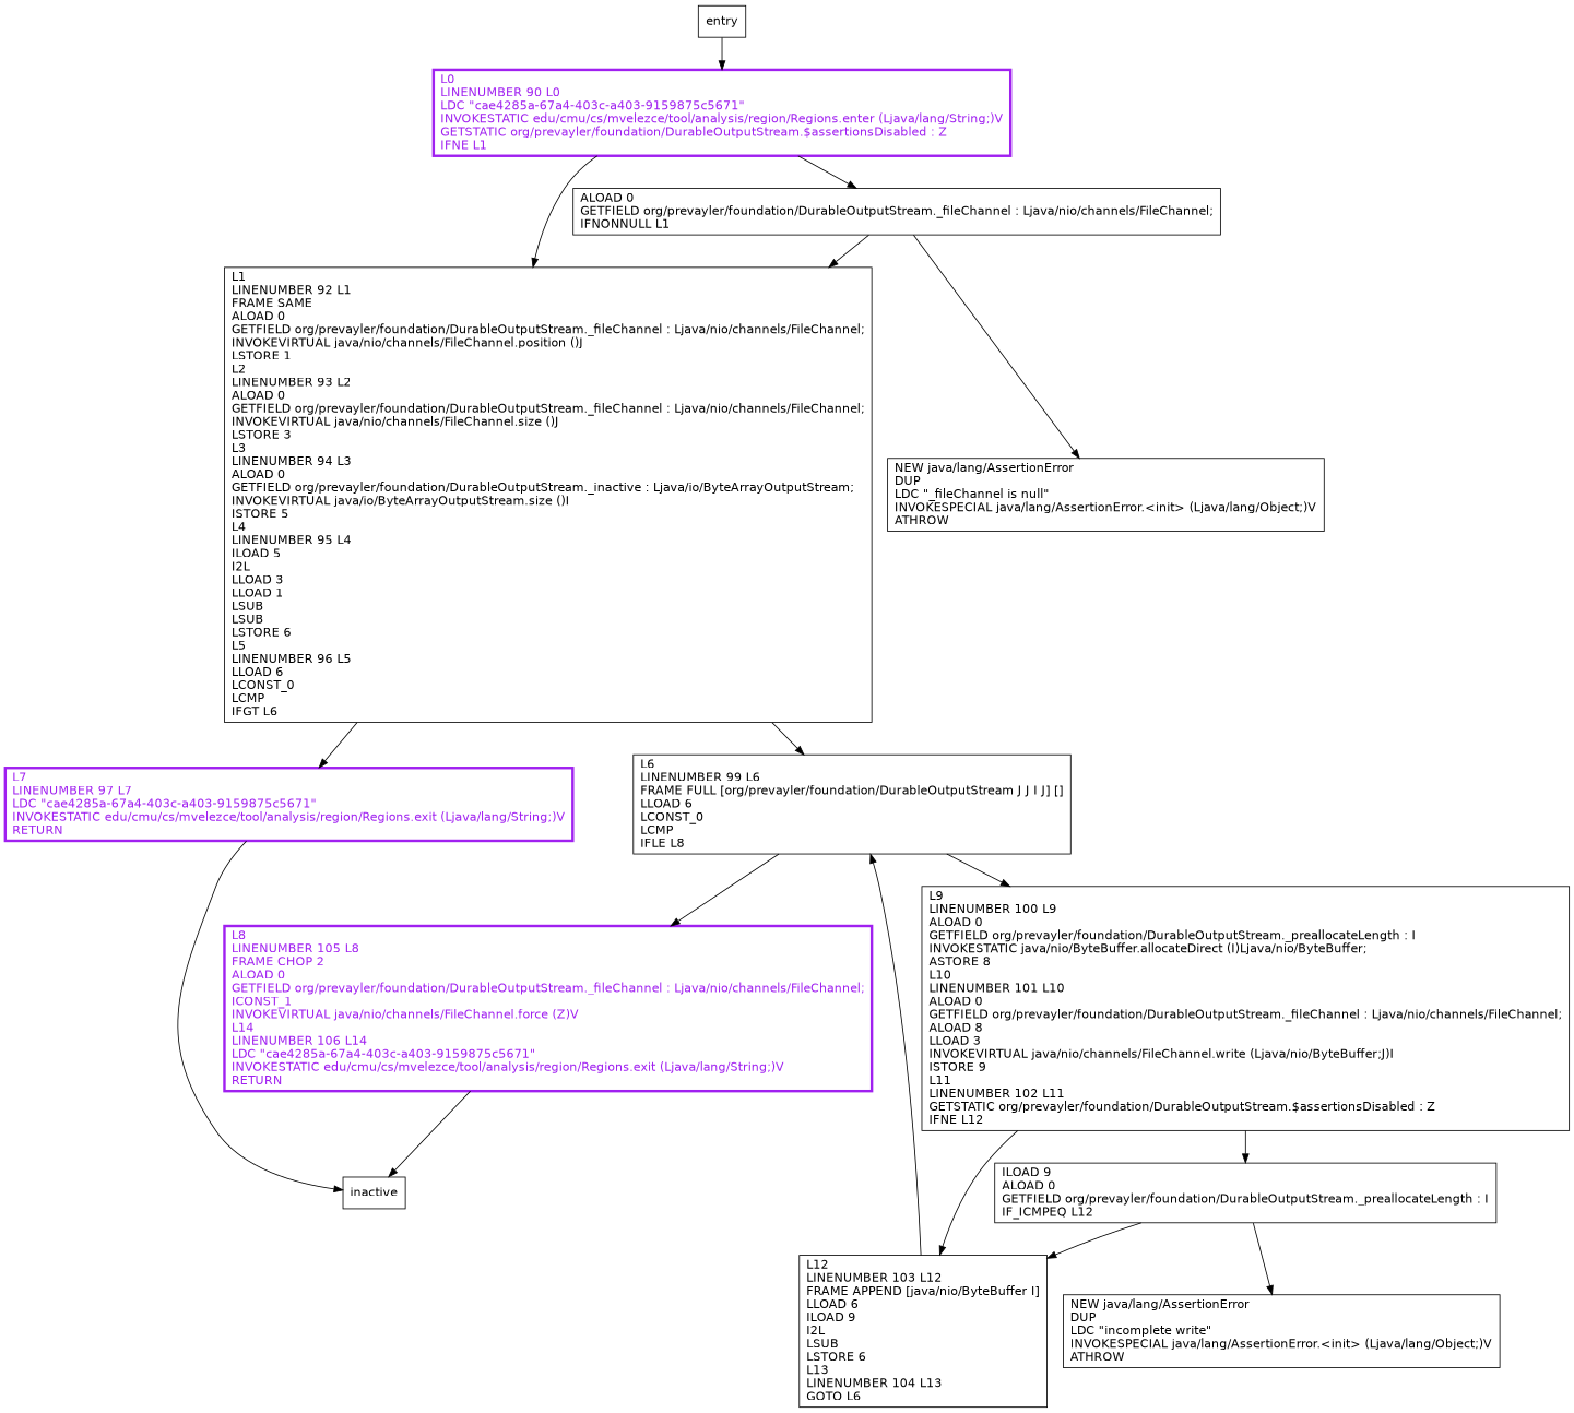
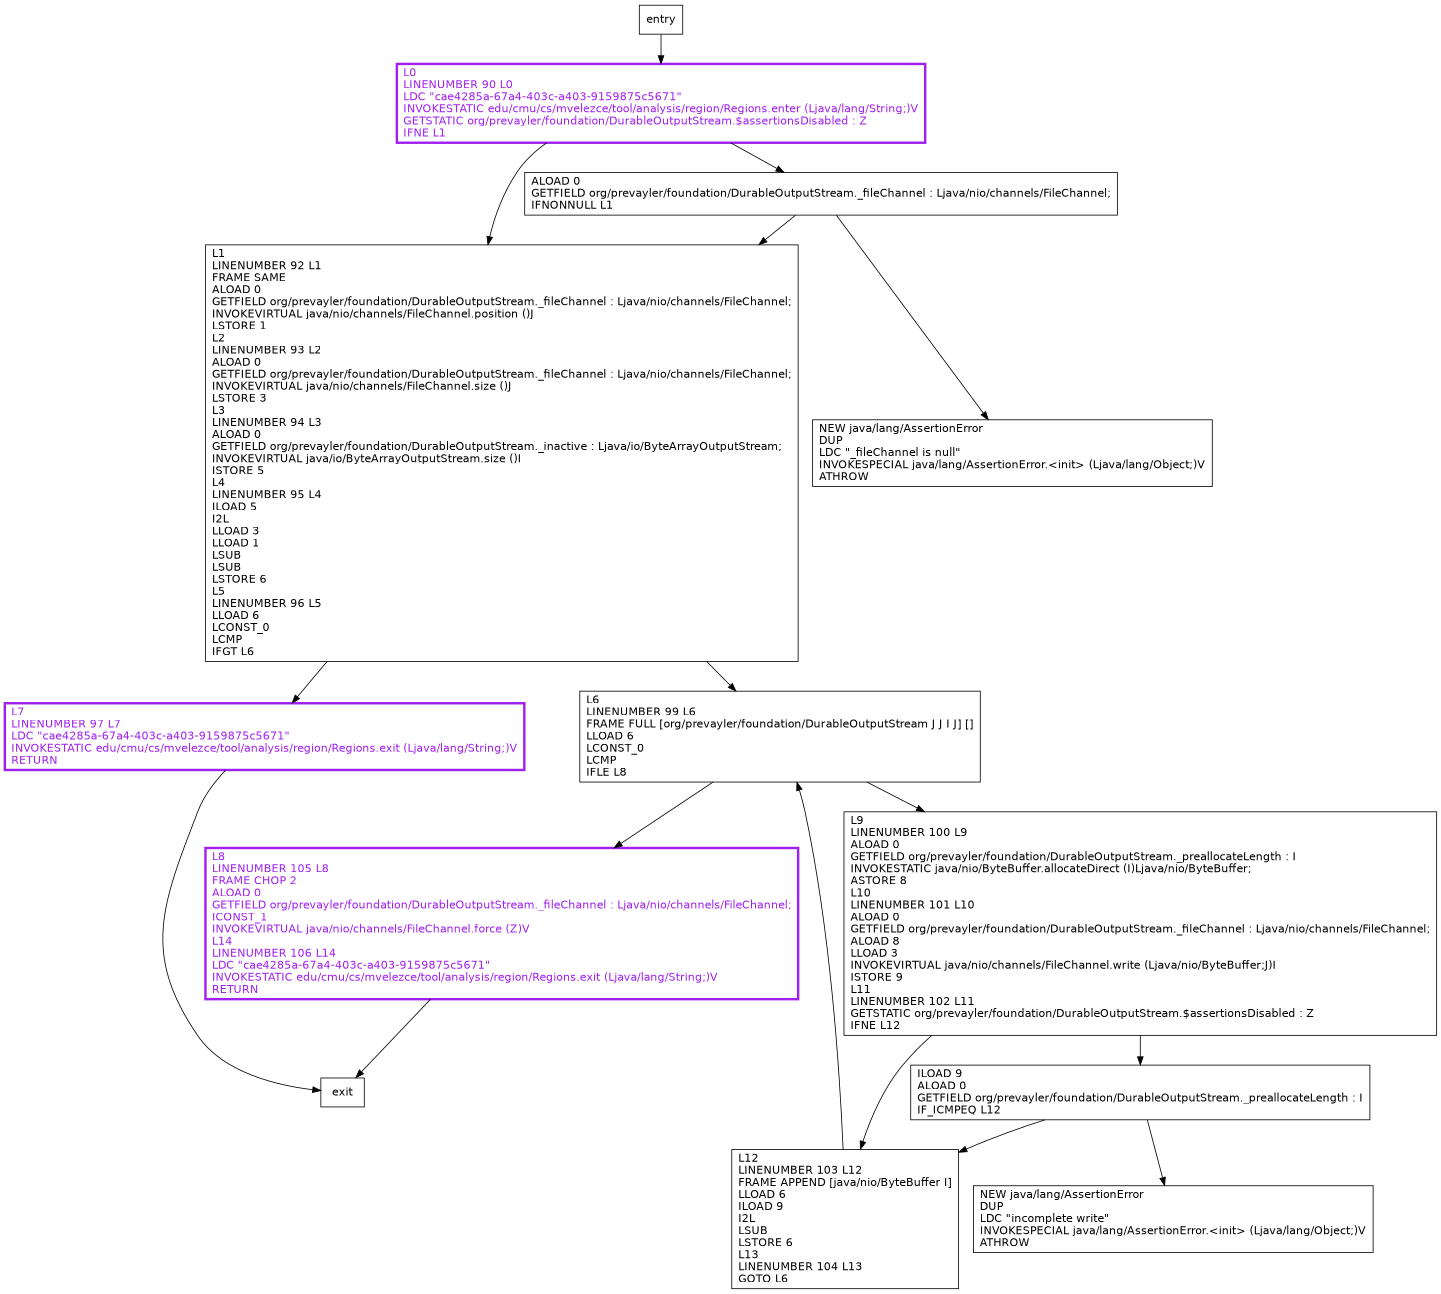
  digraph {
    fontname="DejaVu Sans"
    node [shape=record fontname="DejaVu Sans"]
    edge [fontname="DejaVu Sans"]
    n1 [label="ALOAD 0\lGETFIELD org/prevayler/foundation/DurableOutputStream._fileChannel : Ljava/nio/channels/FileChannel;\lIFNONNULL L1\l"]
    n2 [label="L1\lLINENUMBER 92 L1\lFRAME SAME\lALOAD 0\lGETFIELD org/prevayler/foundation/DurableOutputStream._fileChannel : Ljava/nio/channels/FileChannel;\lINVOKEVIRTUAL java/nio/channels/FileChannel.position ()J\lLSTORE 1\lL2\lLINENUMBER 93 L2\lALOAD 0\lGETFIELD org/prevayler/foundation/DurableOutputStream._fileChannel : Ljava/nio/channels/FileChannel;\lINVOKEVIRTUAL java/nio/channels/FileChannel.size ()J\lLSTORE 3\lL3\lLINENUMBER 94 L3\lALOAD 0\lGETFIELD org/prevayler/foundation/DurableOutputStream._inactive : Ljava/io/ByteArrayOutputStream;\lINVOKEVIRTUAL java/io/ByteArrayOutputStream.size ()I\lISTORE 5\lL4\lLINENUMBER 95 L4\lILOAD 5\lI2L\lLLOAD 3\lLLOAD 1\lLSUB\lLSUB\lLSTORE 6\lL5\lLINENUMBER 96 L5\lLLOAD 6\lLCONST_0\lLCMP\lIFGT L6\l"]
    n3 [label="NEW java/lang/AssertionError\lDUP\lLDC \"_fileChannel is null\"\lINVOKESPECIAL java/lang/AssertionError.\<init\> (Ljava/lang/Object;)V\lATHROW\l"]
    n4 [color=purple fontcolor=purple label="L7\lLINENUMBER 97 L7\lLDC \"cae4285a-67a4-403c-a403-9159875c5671\"\lINVOKESTATIC edu/cmu/cs/mvelezce/tool/analysis/region/Regions.exit (Ljava/lang/String;)V\lRETURN\l" penwidth=3]
-   exit [label=inactive]
+   exit
    n6 [label="L12\lLINENUMBER 103 L12\lFRAME APPEND [java/nio/ByteBuffer I]\lLLOAD 6\lILOAD 9\lI2L\lLSUB\lLSTORE 6\lL13\lLINENUMBER 104 L13\lGOTO L6\l"]
    n7 [label="L6\lLINENUMBER 99 L6\lFRAME FULL [org/prevayler/foundation/DurableOutputStream J J I J] []\lLLOAD 6\lLCONST_0\lLCMP\lIFLE L8\l"]
    n8 [label="L9\lLINENUMBER 100 L9\lALOAD 0\lGETFIELD org/prevayler/foundation/DurableOutputStream._preallocateLength : I\lINVOKESTATIC java/nio/ByteBuffer.allocateDirect (I)Ljava/nio/ByteBuffer;\lASTORE 8\lL10\lLINENUMBER 101 L10\lALOAD 0\lGETFIELD org/prevayler/foundation/DurableOutputStream._fileChannel : Ljava/nio/channels/FileChannel;\lALOAD 8\lLLOAD 3\lINVOKEVIRTUAL java/nio/channels/FileChannel.write (Ljava/nio/ByteBuffer;J)I\lISTORE 9\lL11\lLINENUMBER 102 L11\lGETSTATIC org/prevayler/foundation/DurableOutputStream.$assertionsDisabled : Z\lIFNE L12\l"]
    n9 [label="ILOAD 9\lALOAD 0\lGETFIELD org/prevayler/foundation/DurableOutputStream._preallocateLength : I\lIF_ICMPEQ L12\l"]
    n10 [color=purple fontcolor=purple label="L8\lLINENUMBER 105 L8\lFRAME CHOP 2\lALOAD 0\lGETFIELD org/prevayler/foundation/DurableOutputStream._fileChannel : Ljava/nio/channels/FileChannel;\lICONST_1\lINVOKEVIRTUAL java/nio/channels/FileChannel.force (Z)V\lL14\lLINENUMBER 106 L14\lLDC \"cae4285a-67a4-403c-a403-9159875c5671\"\lINVOKESTATIC edu/cmu/cs/mvelezce/tool/analysis/region/Regions.exit (Ljava/lang/String;)V\lRETURN\l" penwidth=3]
    n11 [label="NEW java/lang/AssertionError\lDUP\lLDC \"incomplete write\"\lINVOKESPECIAL java/lang/AssertionError.\<init\> (Ljava/lang/Object;)V\lATHROW\l"]
    n12 [color=purple fontcolor=purple label="L0\lLINENUMBER 90 L0\lLDC \"cae4285a-67a4-403c-a403-9159875c5671\"\lINVOKESTATIC edu/cmu/cs/mvelezce/tool/analysis/region/Regions.enter (Ljava/lang/String;)V\lGETSTATIC org/prevayler/foundation/DurableOutputStream.$assertionsDisabled : Z\lIFNE L1\l" penwidth=3]
    entry
    n1 -> n2
    n1 -> n3
    n2 -> n4
    n2 -> n7
    n4 -> exit
    n6 -> n7
    n7 -> n8
    n7 -> n10
    n8 -> n6
    n8 -> n9
    n9 -> n6
    n9 -> n11
    n10 -> exit
    n12 -> n1
    n12 -> n2
    entry -> n12
  }
